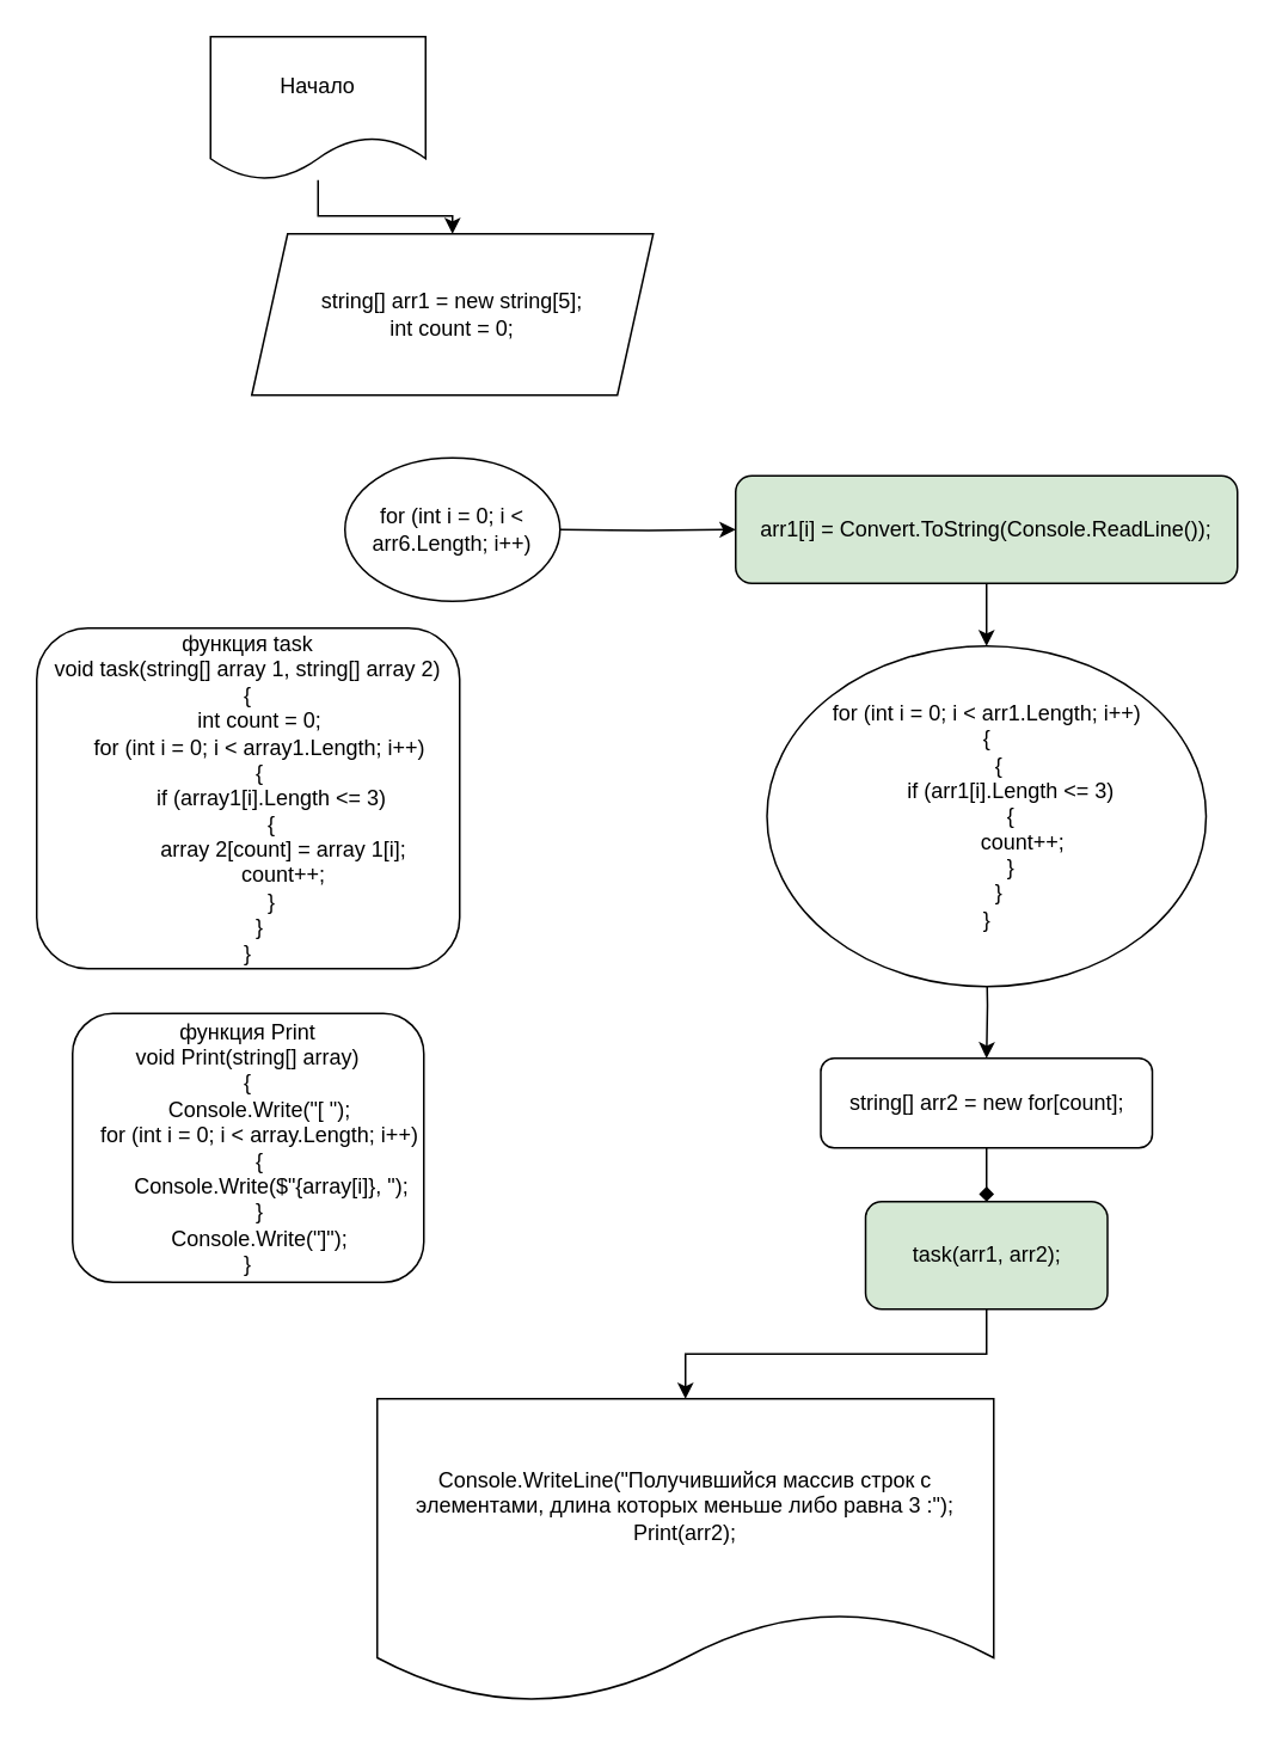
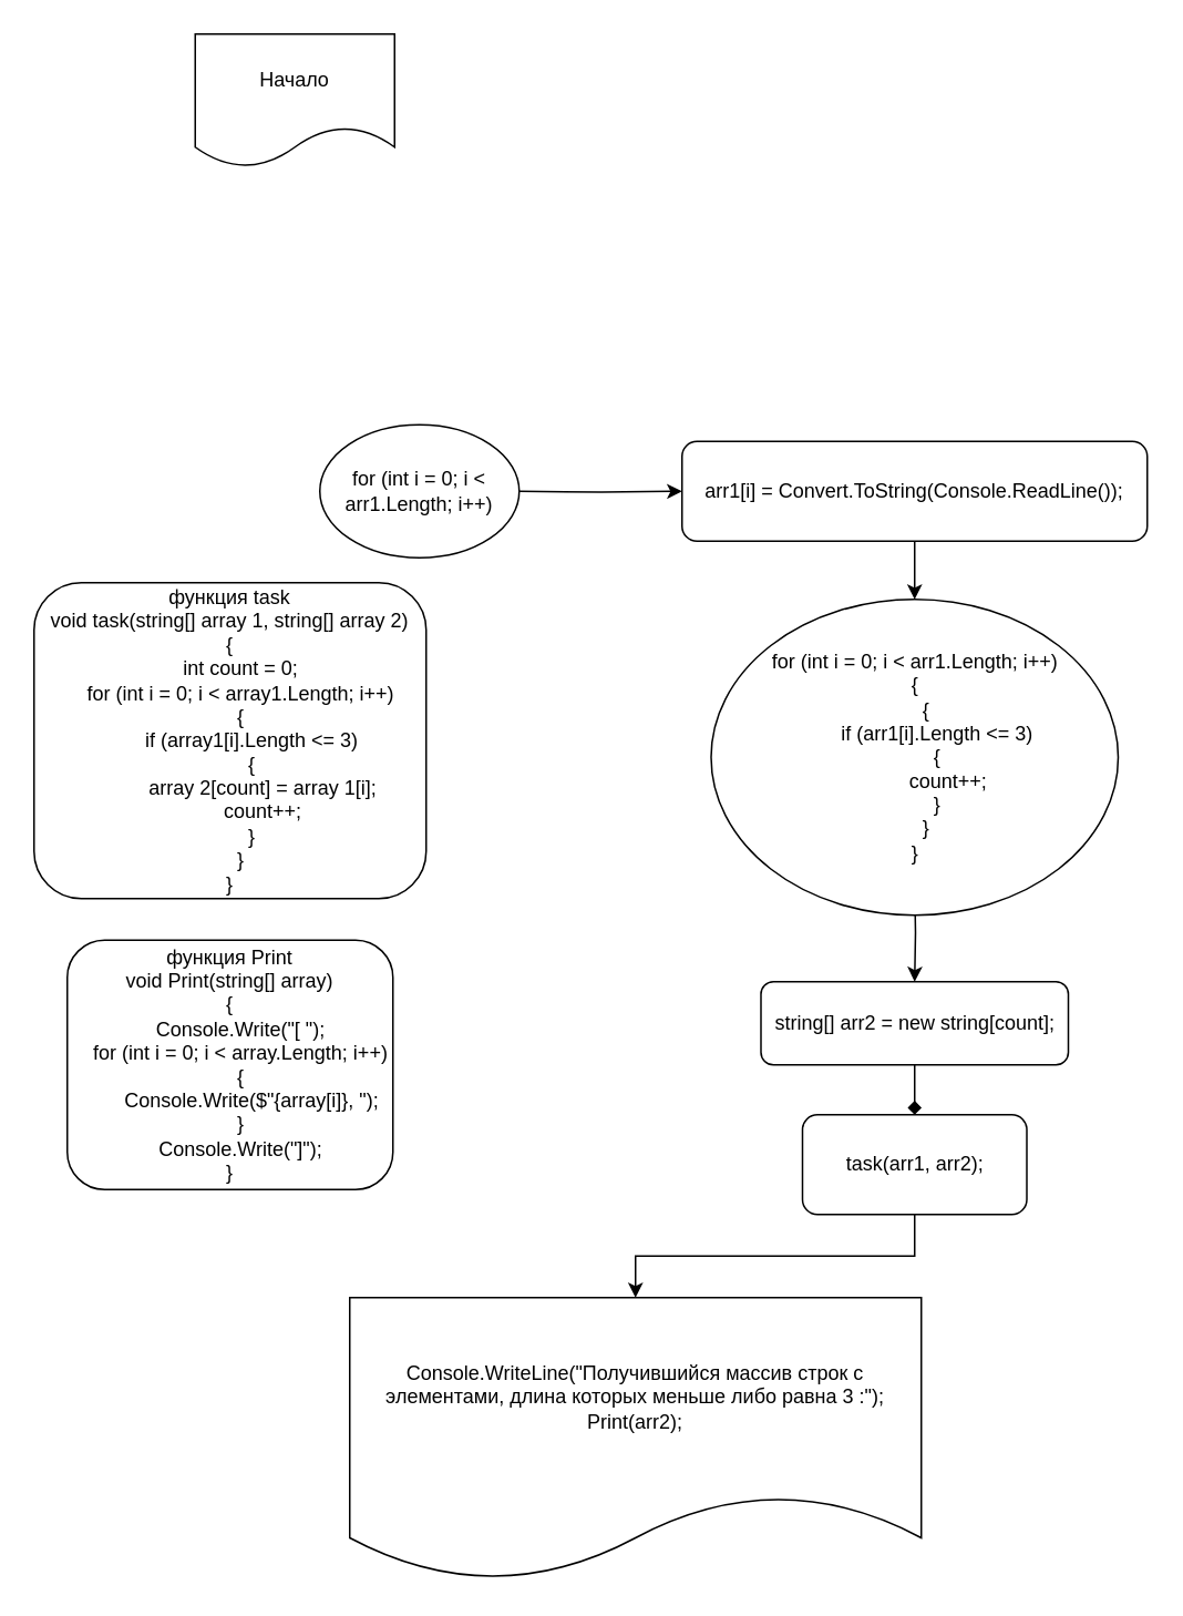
  <mxCell id="0" />
  <mxCell id="1" parent="0" />
- <mxCell id="2" value="string[] arr1 = new string[5];&lt;br&gt;int count = 0;" style="shape=parallelogram;perimeter=parallelogramPerimeter;whiteSpace=wrap;html=1;fixedSize=1;" parent="1" vertex="1"><mxGeometry x="140" y="130" width="224" height="90" as="geometry" /></mxCell>
  <mxCell id="3" value="" style="edgeStyle=orthogonalEdgeStyle;rounded=0;orthogonalLoop=1;jettySize=auto;html=1;" parent="1" edge="1"><mxGeometry relative="1" as="geometry"><mxPoint x="620" y="409.3" as="targetPoint" /></mxGeometry></mxCell>
  <mxCell id="4" value="" style="edgeStyle=orthogonalEdgeStyle;rounded=0;orthogonalLoop=1;jettySize=auto;html=1;" edge="1" parent="1"><mxGeometry relative="1" as="geometry"><mxPoint x="410" y="410.005" as="sourcePoint" /></mxGeometry></mxCell>
  <mxCell id="5" value="" style="edgeStyle=orthogonalEdgeStyle;rounded=0;orthogonalLoop=1;jettySize=auto;html=1;" parent="1" edge="1"><mxGeometry relative="1" as="geometry"><mxPoint x="255" y="720" as="sourcePoint" /></mxGeometry></mxCell>
  <mxCell id="6" value="" style="edgeStyle=orthogonalEdgeStyle;rounded=0;orthogonalLoop=1;jettySize=auto;html=1;" edge="1" parent="1" source="7" target="19"><mxGeometry relative="1" as="geometry" /></mxCell>
- <mxCell id="7" value="arr1[i] = Convert.ToString(Console.ReadLine());" style="rounded=1;whiteSpace=wrap;html=1;fillColor=#d5e8d4;" vertex="1" parent="1"><mxGeometry x="410" y="265" width="280" height="60" as="geometry" /></mxCell>
+ <mxCell id="7" value="arr1[i] = Convert.ToString(Console.ReadLine());" style="rounded=1;whiteSpace=wrap;html=1;" vertex="1" parent="1"><mxGeometry x="410" y="265" width="280" height="60" as="geometry" /></mxCell>
  <mxCell id="8" value="функция task&lt;br&gt;&lt;div&gt;void task(string[] array 1, string[] array 2)&lt;/div&gt;&lt;div&gt;{&lt;/div&gt;&lt;div&gt;&amp;nbsp; &amp;nbsp; int count = 0;&lt;/div&gt;&lt;div&gt;&amp;nbsp; &amp;nbsp; for (int i = 0; i &amp;lt; array1.Length; i++)&lt;/div&gt;&lt;div&gt;&amp;nbsp; &amp;nbsp; {&lt;/div&gt;&lt;div&gt;&amp;nbsp; &amp;nbsp; &amp;nbsp; &amp;nbsp; if (array1[i].Length &amp;lt;= 3)&lt;/div&gt;&lt;div&gt;&amp;nbsp; &amp;nbsp; &amp;nbsp; &amp;nbsp; {&lt;/div&gt;&lt;div&gt;&amp;nbsp; &amp;nbsp; &amp;nbsp; &amp;nbsp; &amp;nbsp; &amp;nbsp; array 2[count] = array 1[i];&lt;/div&gt;&lt;div&gt;&amp;nbsp; &amp;nbsp; &amp;nbsp; &amp;nbsp; &amp;nbsp; &amp;nbsp; count++;&lt;/div&gt;&lt;div&gt;&amp;nbsp; &amp;nbsp; &amp;nbsp; &amp;nbsp; }&lt;/div&gt;&lt;div&gt;&amp;nbsp; &amp;nbsp; }&lt;/div&gt;&lt;div&gt;}&lt;/div&gt;" style="rounded=1;whiteSpace=wrap;html=1;" vertex="1" parent="1"><mxGeometry x="20" y="350" width="236" height="190" as="geometry" /></mxCell>
  <mxCell id="9" value="функция Print&lt;br&gt;&lt;div&gt;&lt;div&gt;void Print(string[] array)&lt;/div&gt;&lt;div&gt;{&lt;/div&gt;&lt;div&gt;&amp;nbsp; &amp;nbsp; Console.Write(&quot;[ &quot;);&lt;/div&gt;&lt;div&gt;&amp;nbsp; &amp;nbsp; for (int i = 0; i &amp;lt; array.Length; i++)&lt;/div&gt;&lt;div&gt;&amp;nbsp; &amp;nbsp; {&lt;/div&gt;&lt;div&gt;&amp;nbsp; &amp;nbsp; &amp;nbsp; &amp;nbsp; Console.Write($&quot;{array[i]}, &quot;);&lt;/div&gt;&lt;div&gt;&amp;nbsp; &amp;nbsp; }&lt;/div&gt;&lt;div&gt;&amp;nbsp; &amp;nbsp; Console.Write(&quot;]&quot;);&lt;/div&gt;&lt;div&gt;}&lt;/div&gt;&lt;/div&gt;" style="rounded=1;whiteSpace=wrap;html=1;" vertex="1" parent="1"><mxGeometry x="40" y="565" width="196" height="150" as="geometry" /></mxCell>
  <mxCell id="10" value="" style="edgeStyle=orthogonalEdgeStyle;rounded=0;orthogonalLoop=1;jettySize=auto;html=1;" edge="1" parent="1" target="12"><mxGeometry relative="1" as="geometry"><mxPoint x="550" y="530" as="sourcePoint" /></mxGeometry></mxCell>
  <mxCell id="11" value="" style="edgeStyle=orthogonalEdgeStyle;rounded=0;orthogonalLoop=1;jettySize=auto;html=1;endArrow=diamond;" edge="1" parent="1" source="12" target="14"><mxGeometry relative="1" as="geometry" /></mxCell>
- <mxCell id="12" value="string[] arr2 = new for[count];" style="whiteSpace=wrap;html=1;rounded=1;" vertex="1" parent="1"><mxGeometry x="457.5" y="590" width="185" height="50" as="geometry" /></mxCell>
+ <mxCell id="12" value="string[] arr2 = new string[count];" style="whiteSpace=wrap;html=1;rounded=1;" vertex="1" parent="1"><mxGeometry x="457.5" y="590" width="185" height="50" as="geometry" /></mxCell>
  <mxCell id="13" style="edgeStyle=orthogonalEdgeStyle;rounded=0;orthogonalLoop=1;jettySize=auto;html=1;entryX=0.5;entryY=0;entryDx=0;entryDy=0;" edge="1" parent="1" source="14" target="20"><mxGeometry relative="1" as="geometry" /></mxCell>
- <mxCell id="14" value="task(arr1, arr2);" style="whiteSpace=wrap;html=1;rounded=1;fillColor=#d5e8d4;" vertex="1" parent="1"><mxGeometry x="482.5" y="670" width="135" height="60" as="geometry" /></mxCell>
+ <mxCell id="14" value="task(arr1, arr2);" style="whiteSpace=wrap;html=1;rounded=1;" vertex="1" parent="1"><mxGeometry x="482.5" y="670" width="135" height="60" as="geometry" /></mxCell>
  <mxCell id="15" value="" style="edgeStyle=orthogonalEdgeStyle;rounded=0;orthogonalLoop=1;jettySize=auto;html=1;" edge="1" parent="1" target="7"><mxGeometry relative="1" as="geometry"><mxPoint x="312" y="295" as="sourcePoint" /></mxGeometry></mxCell>
- <mxCell id="16" value="" style="edgeStyle=orthogonalEdgeStyle;rounded=0;orthogonalLoop=1;jettySize=auto;html=1;" edge="1" parent="1" source="17" target="2"><mxGeometry relative="1" as="geometry" /></mxCell>
  <mxCell id="17" value="&lt;span style=&quot;&quot;&gt;Начало&lt;/span&gt;" style="shape=document;whiteSpace=wrap;html=1;boundedLbl=1;" vertex="1" parent="1"><mxGeometry x="117" y="20" width="120" height="80" as="geometry" /></mxCell>
- <mxCell id="18" value="&lt;span style=&quot;&quot;&gt;for (int i = 0; i &amp;lt; arr6.Length; i++)&lt;/span&gt;" style="ellipse;whiteSpace=wrap;html=1;" vertex="1" parent="1"><mxGeometry x="192" y="255" width="120" height="80" as="geometry" /></mxCell>
+ <mxCell id="18" value="&lt;span style=&quot;&quot;&gt;for (int i = 0; i &amp;lt; arr1.Length; i++)&lt;/span&gt;" style="ellipse;whiteSpace=wrap;html=1;" vertex="1" parent="1"><mxGeometry x="192" y="255" width="120" height="80" as="geometry" /></mxCell>
  <mxCell id="19" value="&lt;div style=&quot;&quot;&gt;for (int i = 0; i &amp;lt; arr1.Length; i++)&lt;/div&gt;&lt;div style=&quot;&quot;&gt;{&lt;/div&gt;&lt;div style=&quot;&quot;&gt;&amp;nbsp; &amp;nbsp; {&lt;/div&gt;&lt;div style=&quot;&quot;&gt;&amp;nbsp; &amp;nbsp; &amp;nbsp; &amp;nbsp; if (arr1[i].Length &amp;lt;= 3)&lt;/div&gt;&lt;div style=&quot;&quot;&gt;&amp;nbsp; &amp;nbsp; &amp;nbsp; &amp;nbsp; {&lt;/div&gt;&lt;div style=&quot;&quot;&gt;&amp;nbsp; &amp;nbsp; &amp;nbsp; &amp;nbsp; &amp;nbsp; &amp;nbsp; count++;&lt;/div&gt;&lt;div style=&quot;&quot;&gt;&amp;nbsp; &amp;nbsp; &amp;nbsp; &amp;nbsp; }&lt;/div&gt;&lt;div style=&quot;&quot;&gt;&amp;nbsp; &amp;nbsp; }&lt;/div&gt;&lt;div style=&quot;&quot;&gt;}&lt;/div&gt;" style="ellipse;whiteSpace=wrap;html=1;" vertex="1" parent="1"><mxGeometry x="427.5" y="360" width="245" height="190" as="geometry" /></mxCell>
  <mxCell id="20" value="&lt;div&gt;Console.WriteLine(&quot;Получившийся массив строк с элементами, длина которых меньше либо равна 3 :&quot;);&lt;/div&gt;&lt;div&gt;Print(arr2);&lt;/div&gt;" style="shape=document;whiteSpace=wrap;html=1;boundedLbl=1;" vertex="1" parent="1"><mxGeometry x="210" y="780" width="344" height="170" as="geometry" /></mxCell>
